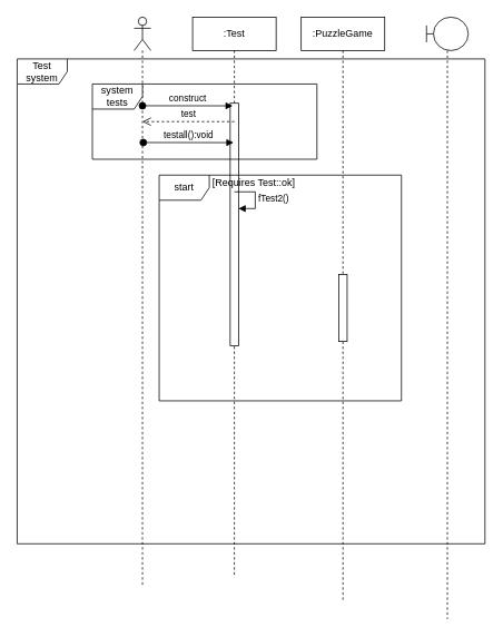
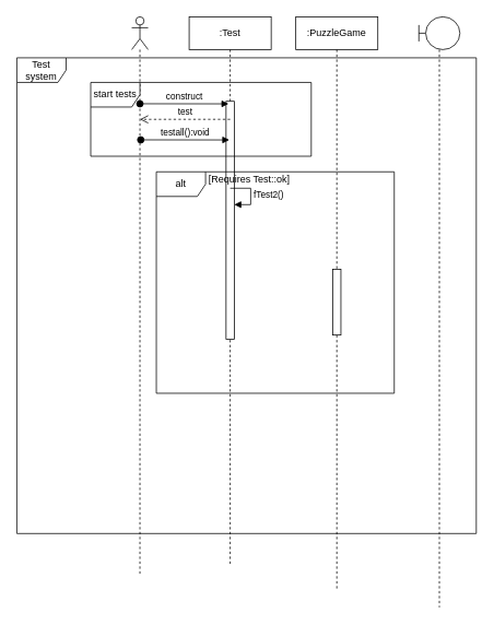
  <mxCell id="0" />
  <mxCell id="1" parent="0" />
  <mxCell id="2" value="Test system" style="shape=umlFrame;whiteSpace=wrap;html=1;" parent="1" vertex="1"><mxGeometry x="20" y="70" width="560" height="580" as="geometry" /></mxCell>
  <mxCell id="3" value="" style="shape=umlLifeline;participant=umlActor;perimeter=lifelinePerimeter;whiteSpace=wrap;html=1;container=1;collapsible=0;recursiveResize=0;verticalAlign=top;spacingTop=36;labelBackgroundColor=#ffffff;outlineConnect=0;" parent="1" vertex="1"><mxGeometry x="160" y="20" width="20" height="680" as="geometry" /></mxCell>
  <mxCell id="4" value=":Test" style="shape=umlLifeline;perimeter=lifelinePerimeter;whiteSpace=wrap;html=1;container=1;collapsible=0;recursiveResize=0;outlineConnect=0;" parent="1" vertex="1"><mxGeometry x="230" y="20" width="100" height="670" as="geometry" /></mxCell>
  <mxCell id="5" value=":PuzzleGame" style="shape=umlLifeline;perimeter=lifelinePerimeter;whiteSpace=wrap;html=1;container=1;collapsible=0;recursiveResize=0;outlineConnect=0;" parent="1" vertex="1"><mxGeometry x="360" y="20" width="100" height="700" as="geometry" /></mxCell>
  <mxCell id="6" value="" style="html=1;points=[];perimeter=orthogonalPerimeter;" parent="5" vertex="1"><mxGeometry x="45" y="308" width="10" height="80" as="geometry" /></mxCell>
  <mxCell id="7" value="" style="html=1;points=[];perimeter=orthogonalPerimeter;" parent="1" vertex="1"><mxGeometry x="275" y="123" width="10" height="290" as="geometry" /></mxCell>
  <mxCell id="8" value="construct" style="html=1;verticalAlign=bottom;startArrow=oval;startFill=1;endArrow=block;startSize=8;entryX=0.3;entryY=0.028;entryDx=0;entryDy=0;entryPerimeter=0;" parent="1" edge="1"><mxGeometry width="60" relative="1" as="geometry"><mxPoint x="170" y="126" as="sourcePoint" /><mxPoint x="278" y="126.12" as="targetPoint" /></mxGeometry></mxCell>
  <mxCell id="9" value="test" style="html=1;verticalAlign=bottom;endArrow=open;dashed=1;endSize=8;entryX=0.3;entryY=0.2;entryDx=0;entryDy=0;entryPerimeter=0;exitX=0.5;exitY=0.131;exitDx=0;exitDy=0;exitPerimeter=0;" parent="1" edge="1"><mxGeometry relative="1" as="geometry"><mxPoint x="280" y="144.99" as="sourcePoint" /><mxPoint x="170" y="145" as="targetPoint" /></mxGeometry></mxCell>
  <mxCell id="10" value="testall():void" style="html=1;verticalAlign=bottom;startArrow=oval;startFill=1;endArrow=block;startSize=8;entryX=0.3;entryY=0.028;entryDx=0;entryDy=0;entryPerimeter=0;" parent="1" edge="1"><mxGeometry width="60" relative="1" as="geometry"><mxPoint x="171" y="170" as="sourcePoint" /><mxPoint x="279" y="170.12" as="targetPoint" /></mxGeometry></mxCell>
  <mxCell id="11" value="" style="group" parent="1" vertex="1" connectable="0"><mxGeometry x="190" y="209" width="290" height="270" as="geometry" /></mxCell>
  <mxCell id="12" value="" style="group" parent="11" vertex="1" connectable="0"><mxGeometry x="-80" y="-109" width="268.84" height="90" as="geometry" /></mxCell>
- <mxCell id="13" value="system tests" style="shape=umlFrame;whiteSpace=wrap;html=1;" parent="12" vertex="1"><mxGeometry width="268.84" height="90" as="geometry" /></mxCell>
- <mxCell id="14" value="start" style="shape=umlFrame;whiteSpace=wrap;html=1;" parent="11" vertex="1"><mxGeometry width="290" height="270" as="geometry" /></mxCell>
+ <mxCell id="13" value="start tests" style="shape=umlFrame;whiteSpace=wrap;html=1;" parent="12" vertex="1"><mxGeometry width="268.84" height="90" as="geometry" /></mxCell>
+ <mxCell id="14" value="alt" style="shape=umlFrame;whiteSpace=wrap;html=1;" parent="11" vertex="1"><mxGeometry width="290" height="270" as="geometry" /></mxCell>
  <mxCell id="15" value="[Requires Test::ok]" style="text;html=1;align=center;verticalAlign=middle;resizable=0;points=[];autosize=1;" parent="11" vertex="1"><mxGeometry x="58" width="110" height="20" as="geometry" /></mxCell>
  <mxCell id="16" value="" style="shape=umlLifeline;participant=umlBoundary;perimeter=lifelinePerimeter;whiteSpace=wrap;html=1;container=1;collapsible=0;recursiveResize=0;verticalAlign=top;spacingTop=36;labelBackgroundColor=#ffffff;outlineConnect=0;" parent="1" vertex="1"><mxGeometry x="510" y="20" width="50" height="720" as="geometry" /></mxCell>
  <mxCell id="17" value="fTest2()" style="edgeStyle=orthogonalEdgeStyle;html=1;align=left;spacingLeft=2;endArrow=block;rounded=0;entryX=1;entryY=0;" parent="1" edge="1"><mxGeometry relative="1" as="geometry"><mxPoint x="280" y="229" as="sourcePoint" /><Array as="points"><mxPoint x="305" y="229" /></Array><mxPoint x="285" y="249" as="targetPoint" /></mxGeometry></mxCell>
